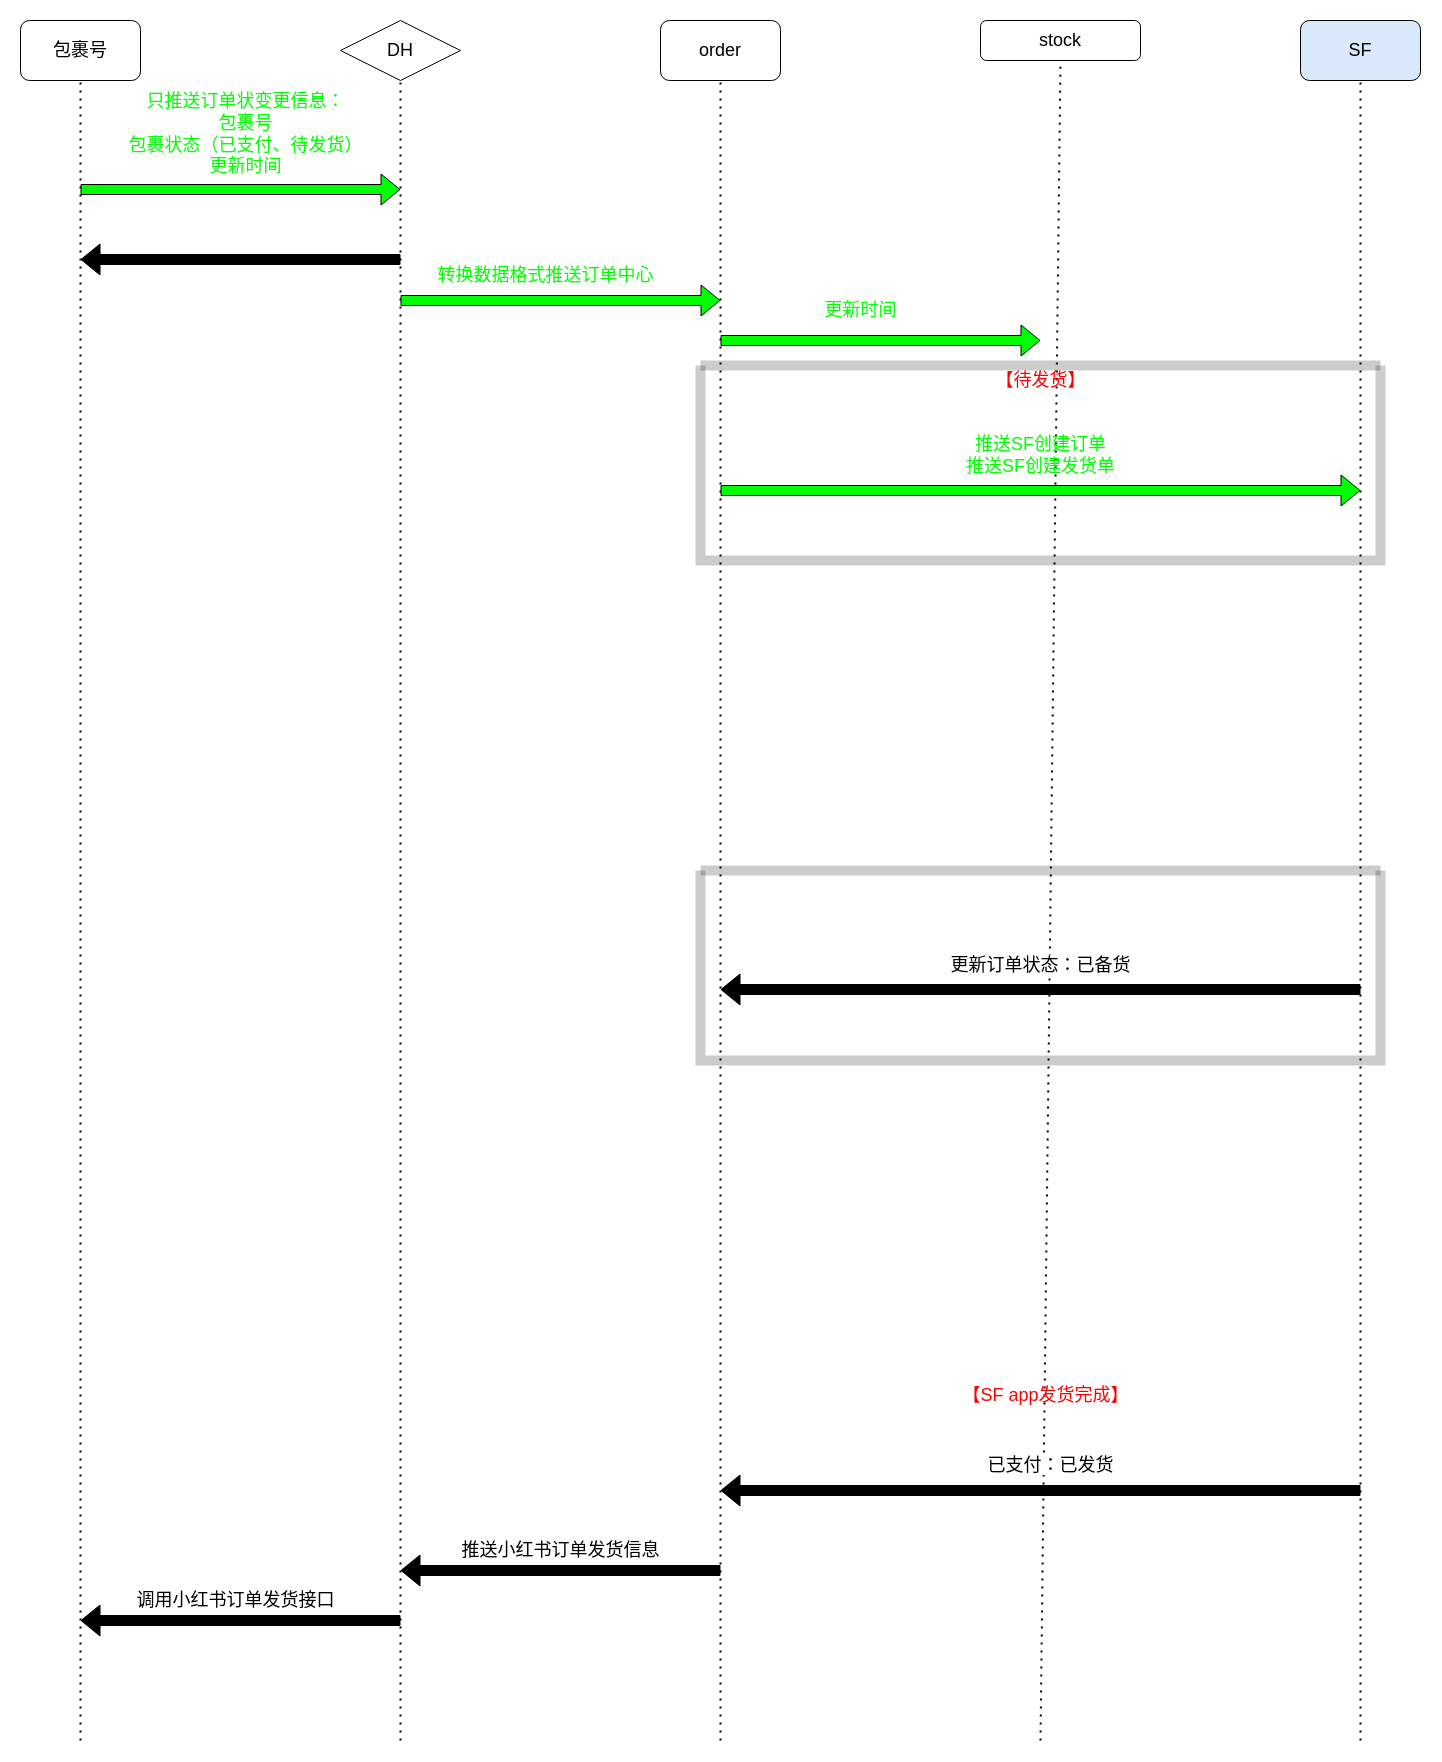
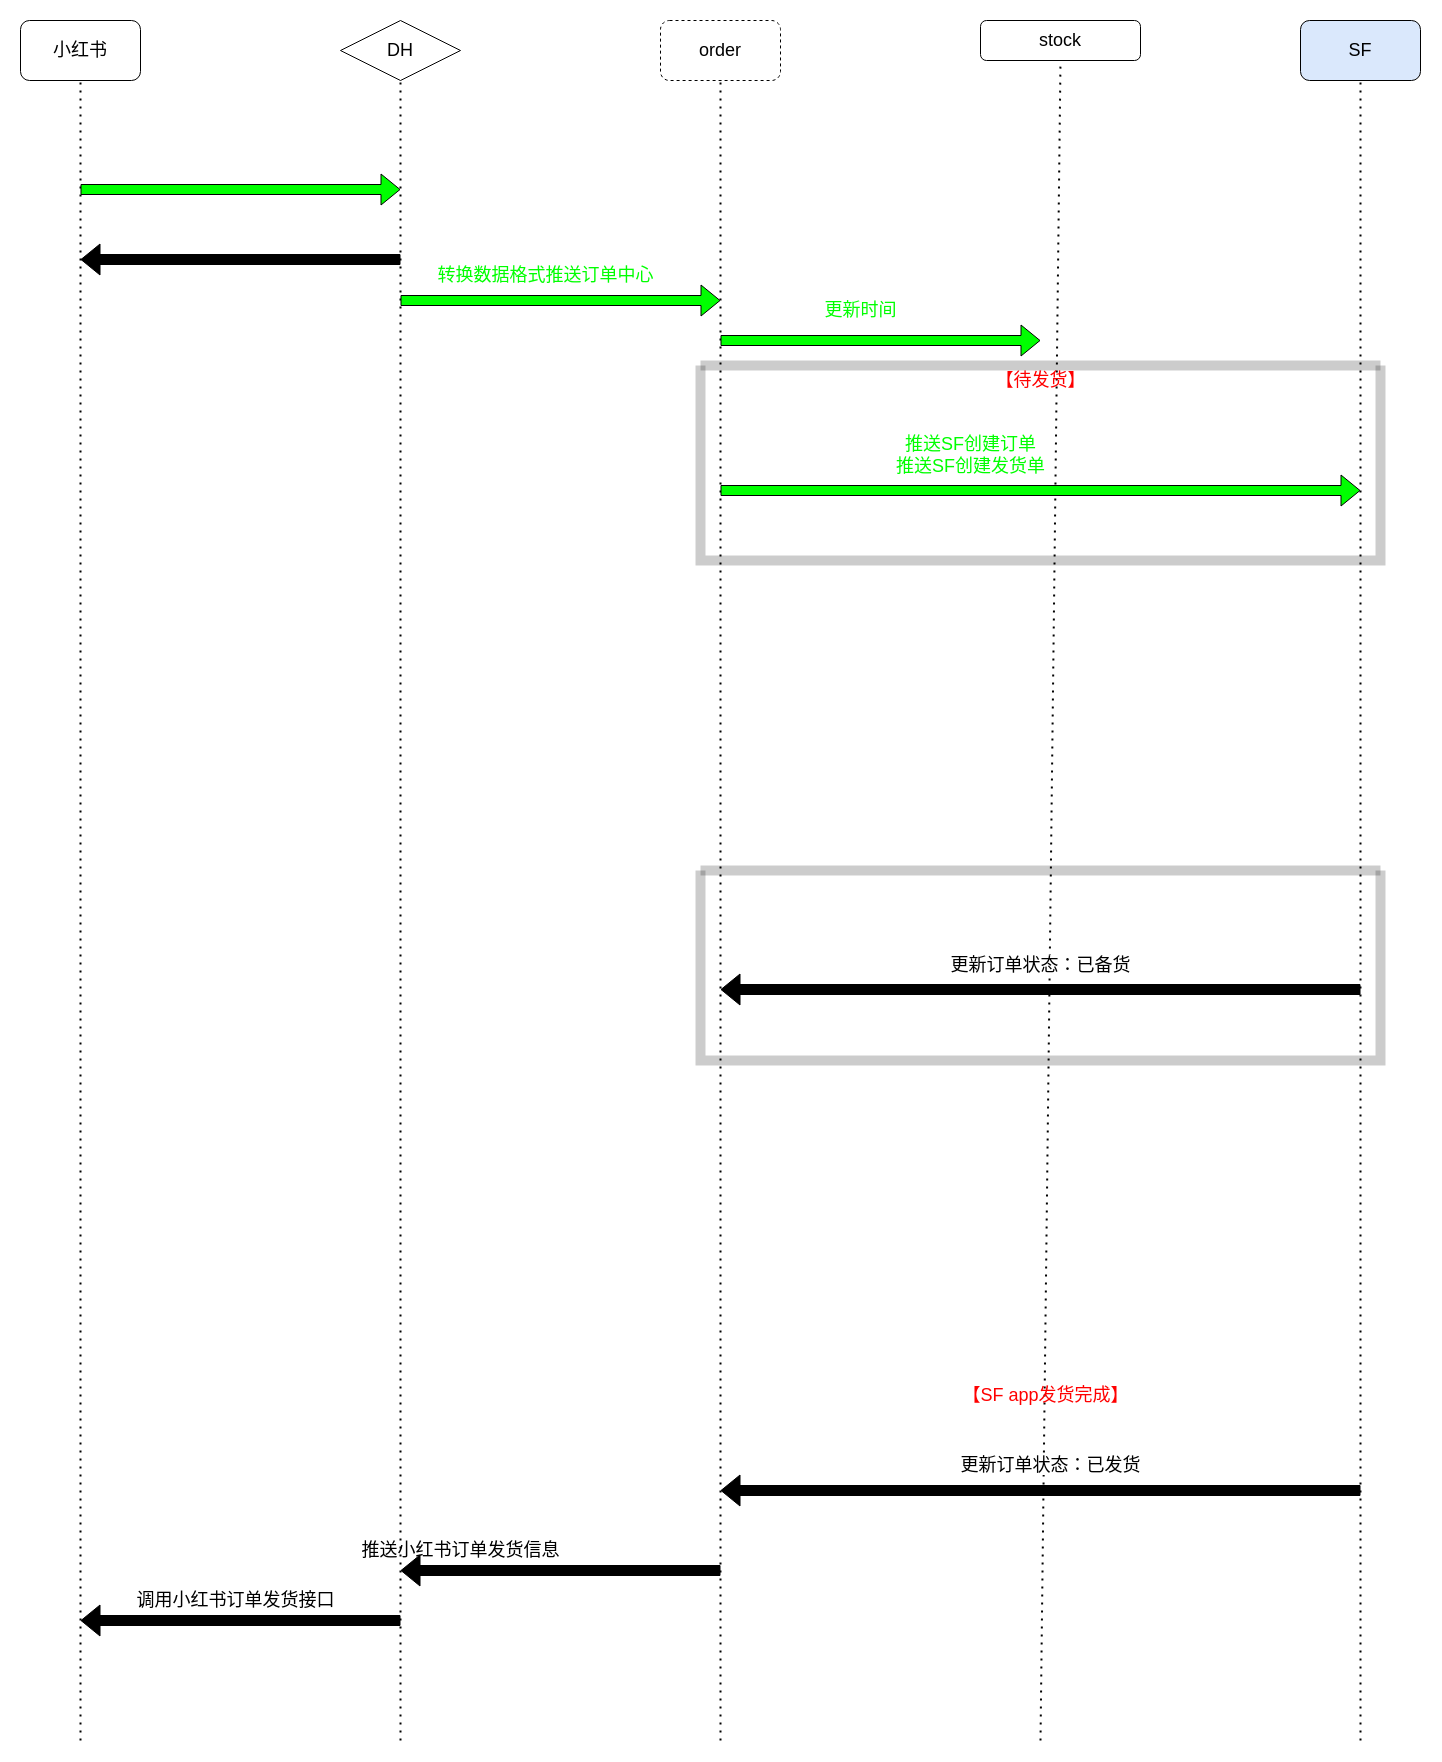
  <mxCell id="0" />
  <mxCell id="1" parent="0" />
- <mxCell id="2" value="&lt;font style=&quot;font-size: 18px&quot;&gt;包裹号&lt;/font&gt;" style="rounded=1;whiteSpace=wrap;html=1;fontFamily=Helvetica;fontSize=11;" vertex="1" parent="1"><mxGeometry x="20" y="20" width="120" height="60" as="geometry" /></mxCell>
+ <mxCell id="2" value="&lt;font style=&quot;font-size: 18px&quot;&gt;小红书&lt;/font&gt;" style="rounded=1;whiteSpace=wrap;html=1;fontFamily=Helvetica;fontSize=11;" vertex="1" parent="1"><mxGeometry x="20" y="20" width="120" height="60" as="geometry" /></mxCell>
  <mxCell id="3" value="DH" style="rhombus;whiteSpace=wrap;html=1;fontFamily=Helvetica;fontSize=18;" vertex="1" parent="1"><mxGeometry x="340" y="20" width="120" height="60" as="geometry" /></mxCell>
- <mxCell id="4" value="order" style="rounded=1;whiteSpace=wrap;html=1;fontFamily=Helvetica;fontSize=18;" vertex="1" parent="1"><mxGeometry x="660" y="20" width="120" height="60" as="geometry" /></mxCell>
+ <mxCell id="4" value="order" style="rounded=1;whiteSpace=wrap;html=1;fontFamily=Helvetica;fontSize=18;dashed=1;" vertex="1" parent="1"><mxGeometry x="660" y="20" width="120" height="60" as="geometry" /></mxCell>
  <mxCell id="5" value="stock" style="rounded=1;whiteSpace=wrap;html=1;fontFamily=Helvetica;fontSize=18;" vertex="1" parent="1"><mxGeometry x="980" y="20" width="160" height="40" as="geometry" /></mxCell>
  <mxCell id="6" value="SF" style="rounded=1;whiteSpace=wrap;html=1;fontFamily=Helvetica;fontSize=18;fillColor=#dae8fc;" vertex="1" parent="1"><mxGeometry x="1300" y="20" width="120" height="60" as="geometry" /></mxCell>
  <mxCell id="7" value="" style="endArrow=none;dashed=1;html=1;dashPattern=1 3;strokeWidth=2;rounded=0;fontFamily=Helvetica;fontSize=18;entryX=0.5;entryY=1;entryDx=0;entryDy=0;" edge="1" parent="1" target="2"><mxGeometry width="50" height="50" relative="1" as="geometry"><mxPoint x="80" y="1740" as="sourcePoint" /><mxPoint x="79.5" y="160" as="targetPoint" /></mxGeometry></mxCell>
  <mxCell id="8" value="" style="endArrow=none;dashed=1;html=1;dashPattern=1 3;strokeWidth=2;rounded=0;fontFamily=Helvetica;fontSize=18;entryX=0.5;entryY=1;entryDx=0;entryDy=0;" edge="1" parent="1" target="3"><mxGeometry width="50" height="50" relative="1" as="geometry"><mxPoint x="400" y="1740" as="sourcePoint" /><mxPoint x="399.5" y="160" as="targetPoint" /></mxGeometry></mxCell>
  <mxCell id="9" value="" style="endArrow=none;dashed=1;html=1;dashPattern=1 3;strokeWidth=2;rounded=0;fontFamily=Helvetica;fontSize=18;entryX=0.5;entryY=1;entryDx=0;entryDy=0;" edge="1" parent="1" target="4"><mxGeometry width="50" height="50" relative="1" as="geometry"><mxPoint x="720" y="1740" as="sourcePoint" /><mxPoint x="727" y="470" as="targetPoint" /></mxGeometry></mxCell>
  <mxCell id="10" value="" style="endArrow=none;dashed=1;html=1;dashPattern=1 3;strokeWidth=2;rounded=0;fontFamily=Helvetica;fontSize=18;entryX=0.5;entryY=1;entryDx=0;entryDy=0;" edge="1" parent="1" target="5"><mxGeometry width="50" height="50" relative="1" as="geometry"><mxPoint x="1040" y="1740" as="sourcePoint" /><mxPoint x="1039.5" y="160" as="targetPoint" /></mxGeometry></mxCell>
  <mxCell id="11" value="" style="endArrow=none;dashed=1;html=1;dashPattern=1 3;strokeWidth=2;rounded=0;fontFamily=Helvetica;fontSize=18;entryX=0.5;entryY=1;entryDx=0;entryDy=0;" edge="1" parent="1" target="6"><mxGeometry width="50" height="50" relative="1" as="geometry"><mxPoint x="1360" y="1740" as="sourcePoint" /><mxPoint x="1359.5" y="160" as="targetPoint" /></mxGeometry></mxCell>
- <mxCell id="12" value="&lt;font color=&quot;#00ff00&quot;&gt;只推送订单状变更信息：&lt;br&gt;包裹号&lt;br&gt;包裹状态（已支付、待发货）&lt;br&gt;更新时间&lt;/font&gt;" style="text;html=1;align=center;verticalAlign=middle;resizable=0;points=[];autosize=1;strokeColor=none;fillColor=none;fontSize=18;fontFamily=Helvetica;" vertex="1" parent="1"><mxGeometry x="120" y="89" width="250" height="90" as="geometry" /></mxCell>
  <mxCell id="13" value="" style="shape=flexArrow;endArrow=classic;html=1;rounded=0;fontFamily=Helvetica;fontSize=18;fillColor=#00FF00;" edge="1" parent="1"><mxGeometry width="50" height="50" relative="1" as="geometry"><mxPoint x="80" y="189" as="sourcePoint" /><mxPoint x="400" y="189" as="targetPoint" /></mxGeometry></mxCell>
  <mxCell id="14" value="" style="shape=flexArrow;endArrow=classic;html=1;rounded=0;fontFamily=Helvetica;fontSize=18;fillColor=#00FF00;" edge="1" parent="1"><mxGeometry width="50" height="50" relative="1" as="geometry"><mxPoint x="400" y="300" as="sourcePoint" /><mxPoint x="720" y="300" as="targetPoint" /></mxGeometry></mxCell>
  <mxCell id="15" value="" style="shape=flexArrow;endArrow=classic;html=1;rounded=0;fontFamily=Helvetica;fontSize=18;fillColor=#000000;strokeColor=#000000;" edge="1" parent="1"><mxGeometry width="50" height="50" relative="1" as="geometry"><mxPoint x="400" y="259" as="sourcePoint" /><mxPoint x="80" y="259" as="targetPoint" /></mxGeometry></mxCell>
  <mxCell id="16" value="&lt;font color=&quot;#00ff00&quot;&gt;转换数据格式推送订单中心&lt;/font&gt;" style="text;html=1;align=center;verticalAlign=middle;resizable=0;points=[];autosize=1;strokeColor=none;fillColor=none;fontSize=18;fontFamily=Helvetica;fontColor=#000000;" vertex="1" parent="1"><mxGeometry x="430" y="260" width="230" height="30" as="geometry" /></mxCell>
  <mxCell id="17" value="" style="shape=flexArrow;endArrow=classic;html=1;rounded=0;fontFamily=Helvetica;fontSize=18;fillColor=#00FF00;" edge="1" parent="1"><mxGeometry width="50" height="50" relative="1" as="geometry"><mxPoint x="720" y="340" as="sourcePoint" /><mxPoint x="1040" y="340" as="targetPoint" /></mxGeometry></mxCell>
  <mxCell id="18" value="更新时间" style="text;html=1;align=center;verticalAlign=middle;resizable=0;points=[];autosize=1;strokeColor=none;fillColor=none;fontSize=18;fontFamily=Helvetica;fontColor=#00FF00;" vertex="1" parent="1"><mxGeometry x="815" y="295" width="90" height="30" as="geometry" /></mxCell>
  <mxCell id="19" value="" style="shape=flexArrow;endArrow=classic;html=1;rounded=0;fontFamily=Helvetica;fontSize=18;fillColor=#00FF00;" edge="1" parent="1"><mxGeometry width="50" height="50" relative="1" as="geometry"><mxPoint x="720" y="490" as="sourcePoint" /><mxPoint x="1360" y="490" as="targetPoint" /></mxGeometry></mxCell>
  <mxCell id="20" value="&lt;font color=&quot;#ff0000&quot;&gt;【待发货】&lt;/font&gt;" style="text;html=1;align=center;verticalAlign=middle;resizable=0;points=[];autosize=1;strokeColor=none;fillColor=none;fontSize=18;fontFamily=Helvetica;fontColor=#00FF00;" vertex="1" parent="1"><mxGeometry x="980" y="365" width="120" height="30" as="geometry" /></mxCell>
- <mxCell id="21" value="&lt;font color=&quot;#00ff00&quot;&gt;推送SF创建订单&lt;br&gt;推送SF创建发货单&lt;br&gt;&lt;/font&gt;" style="text;html=1;align=center;verticalAlign=middle;resizable=0;points=[];autosize=1;strokeColor=none;fillColor=none;fontSize=18;fontFamily=Helvetica;fontColor=#FF0000;" vertex="1" parent="1"><mxGeometry x="960" y="430" width="160" height="50" as="geometry" /></mxCell>
+ <mxCell id="21" value="&lt;font color=&quot;#00ff00&quot;&gt;推送SF创建订单&lt;br&gt;推送SF创建发货单&lt;br&gt;&lt;/font&gt;" style="text;html=1;align=center;verticalAlign=middle;resizable=0;points=[];autosize=1;strokeColor=none;fillColor=none;fontSize=18;fontFamily=Helvetica;fontColor=#FF0000;" vertex="1" parent="1"><mxGeometry x="890" y="430" width="160" height="50" as="geometry" /></mxCell>
  <mxCell id="22" value="" style="shape=flexArrow;endArrow=classic;html=1;rounded=0;fontFamily=Helvetica;fontSize=18;fillColor=#000000;strokeColor=#000000;" edge="1" parent="1"><mxGeometry width="50" height="50" relative="1" as="geometry"><mxPoint x="1360" y="989" as="sourcePoint" /><mxPoint x="720" y="989" as="targetPoint" /></mxGeometry></mxCell>
  <mxCell id="23" value="" style="shape=flexArrow;endArrow=classic;html=1;rounded=0;fontFamily=Helvetica;fontSize=18;fillColor=#000000;strokeColor=#000000;" edge="1" parent="1"><mxGeometry width="50" height="50" relative="1" as="geometry"><mxPoint x="1360" y="1490" as="sourcePoint" /><mxPoint x="720" y="1490" as="targetPoint" /></mxGeometry></mxCell>
  <mxCell id="24" value="" style="shape=flexArrow;endArrow=classic;html=1;rounded=0;fontFamily=Helvetica;fontSize=18;fillColor=#000000;strokeColor=#000000;" edge="1" parent="1"><mxGeometry width="50" height="50" relative="1" as="geometry"><mxPoint x="720" y="1570" as="sourcePoint" /><mxPoint x="400" y="1570" as="targetPoint" /></mxGeometry></mxCell>
  <mxCell id="25" value="&lt;span style=&quot;background-color: rgb(255 , 255 , 255)&quot;&gt;更新订单状态：已备货&lt;/span&gt;" style="text;html=1;align=center;verticalAlign=middle;resizable=0;points=[];autosize=1;strokeColor=none;fillColor=none;fontSize=18;fontColor=#000000;" vertex="1" parent="1"><mxGeometry x="940" y="950" width="200" height="30" as="geometry" /></mxCell>
  <mxCell id="26" value="&lt;font color=&quot;#ff0000&quot;&gt;【SF app发货完成】&lt;/font&gt;" style="text;html=1;align=center;verticalAlign=middle;resizable=0;points=[];autosize=1;strokeColor=none;fillColor=none;fontSize=18;fontColor=#00FF00;" vertex="1" parent="1"><mxGeometry x="955" y="1380" width="180" height="30" as="geometry" /></mxCell>
- <mxCell id="27" value="&lt;span style=&quot;background-color: rgb(255 , 255 , 255)&quot;&gt;已支付：已发货&lt;/span&gt;" style="text;html=1;align=center;verticalAlign=middle;resizable=0;points=[];autosize=1;strokeColor=none;fillColor=none;fontSize=18;fontColor=#000000;" vertex="1" parent="1"><mxGeometry x="950" y="1450" width="200" height="30" as="geometry" /></mxCell>
- <mxCell id="28" value="推送小红书订单发货信息" style="text;html=1;align=center;verticalAlign=middle;resizable=0;points=[];autosize=1;strokeColor=none;fillColor=none;fontSize=18;fontColor=#000000;" vertex="1" parent="1"><mxGeometry x="455" y="1535" width="210" height="30" as="geometry" /></mxCell>
+ <mxCell id="27" value="&lt;span style=&quot;background-color: rgb(255 , 255 , 255)&quot;&gt;更新订单状态：已发货&lt;/span&gt;" style="text;html=1;align=center;verticalAlign=middle;resizable=0;points=[];autosize=1;strokeColor=none;fillColor=none;fontSize=18;fontColor=#000000;" vertex="1" parent="1"><mxGeometry x="950" y="1450" width="200" height="30" as="geometry" /></mxCell>
+ <mxCell id="28" value="推送小红书订单发货信息" style="text;html=1;align=center;verticalAlign=middle;resizable=0;points=[];autosize=1;strokeColor=none;fillColor=none;fontSize=18;fontColor=#000000;" vertex="1" parent="1"><mxGeometry x="355" y="1535" width="210" height="30" as="geometry" /></mxCell>
  <mxCell id="29" value="" style="shape=flexArrow;endArrow=classic;html=1;rounded=0;fontFamily=Helvetica;fontSize=18;fillColor=#000000;strokeColor=#000000;" edge="1" parent="1"><mxGeometry width="50" height="50" relative="1" as="geometry"><mxPoint x="400" y="1620" as="sourcePoint" /><mxPoint x="80" y="1620" as="targetPoint" /></mxGeometry></mxCell>
  <mxCell id="30" value="调用小红书订单发货接口" style="text;html=1;align=center;verticalAlign=middle;resizable=0;points=[];autosize=1;strokeColor=none;fillColor=none;fontSize=18;fontColor=#000000;" vertex="1" parent="1"><mxGeometry x="130" y="1585" width="210" height="30" as="geometry" /></mxCell>
  <mxCell id="31" value="" style="swimlane;startSize=0;rounded=0;shadow=0;fontSize=18;fontColor=#000000;strokeColor=default;strokeWidth=10;fillColor=none;opacity=20;html=1;" vertex="1" parent="1"><mxGeometry x="700" y="365" width="680" height="195" as="geometry" /></mxCell>
  <mxCell id="32" value="" style="swimlane;startSize=0;rounded=0;shadow=0;fontSize=18;fontColor=#000000;strokeColor=default;strokeWidth=10;fillColor=none;opacity=20;html=1;" vertex="1" parent="1"><mxGeometry x="700" y="870" width="680" height="190" as="geometry" /></mxCell>
